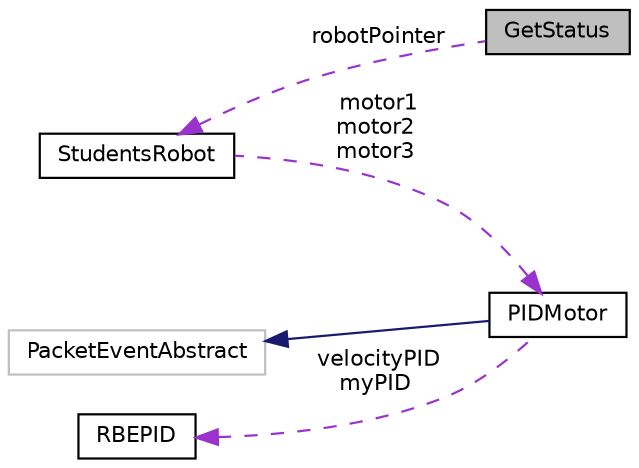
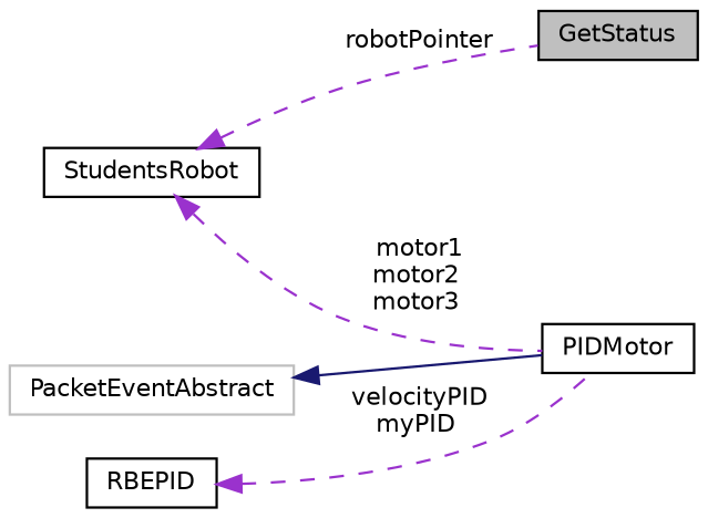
  digraph {
    rankdir=LR
    node [color=black fillcolor=white fontname=Helvetica fontsize=10 shape=record style=filled]
    edge [color=darkorchid3 dir=back fontname=Helvetica fontsize=10 labelfontname=Helvetica labelfontsize=10 style=dashed]
    n1 [fillcolor=grey75 fontcolor=black height=0.2 label=GetStatus width=0.4]
    n2 [color=grey75 height=0.2 label=PacketEventAbstract width=0.4]
    n3 [height=0.2 label=PIDMotor width=0.4]
    n4 [height=0.2 label=StudentsRobot width=0.4]
    n5 [height=0.2 label=RBEPID width=0.4]
    n2 -> n3 [color=midnightblue style=solid]
-   n3 -> n4 [label=" motor1\nmotor2\nmotor3"]
+   n4 -> n3 [label=" motor1\nmotor2\nmotor3"]
    n4 -> n1 [label=" robotPointer"]
    n5 -> n3 [label=" velocityPID\nmyPID"]
  }
